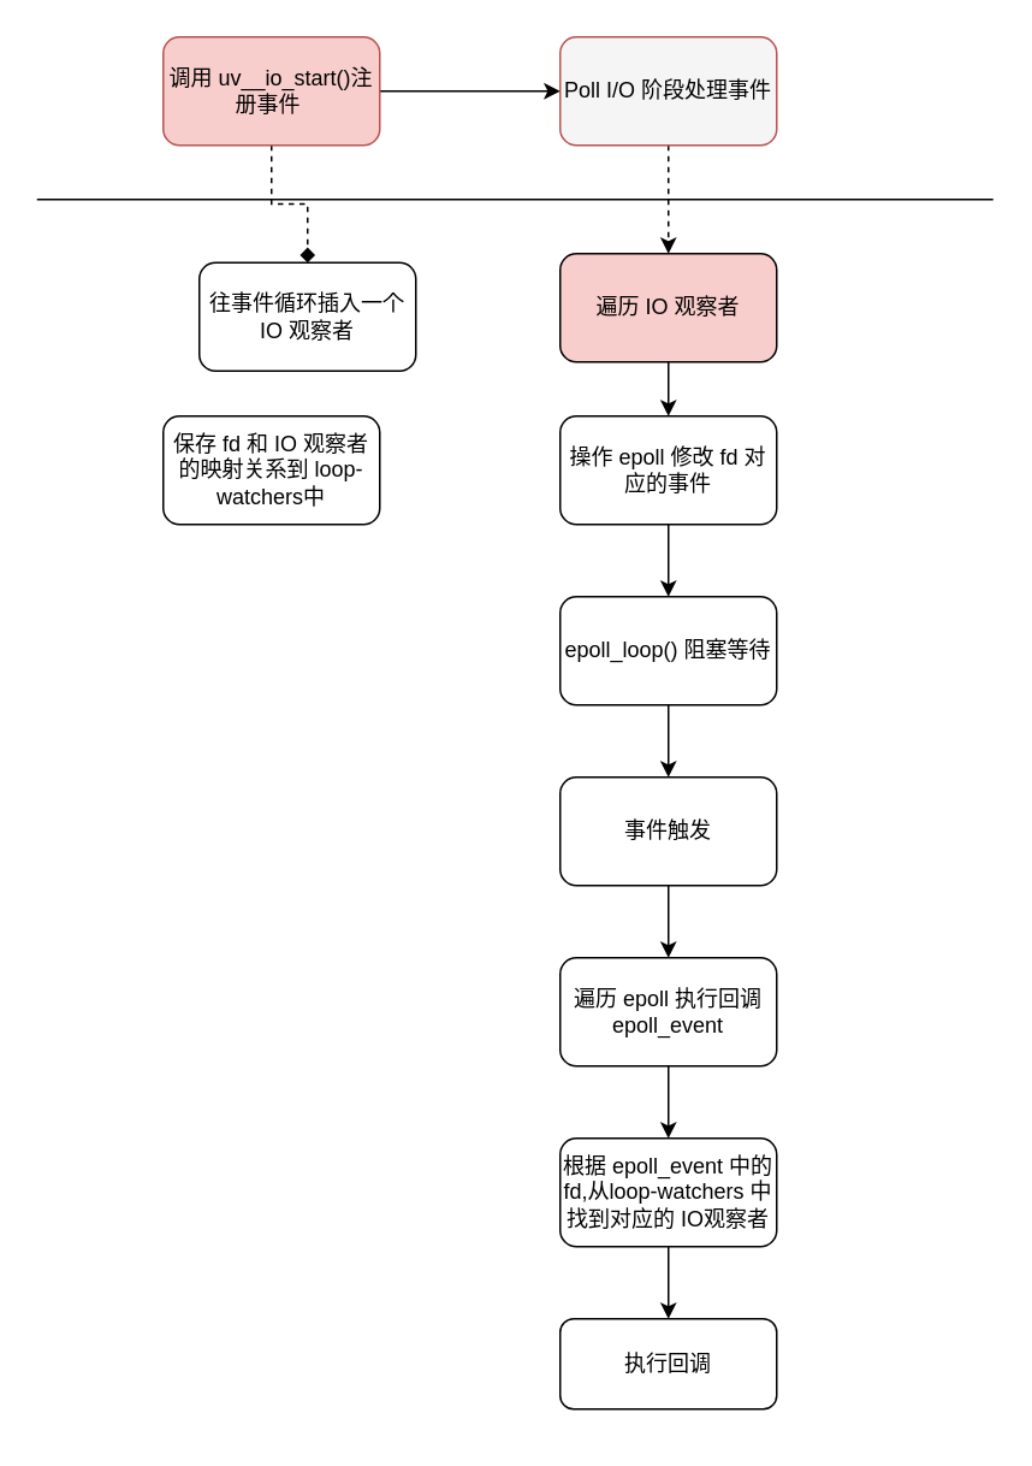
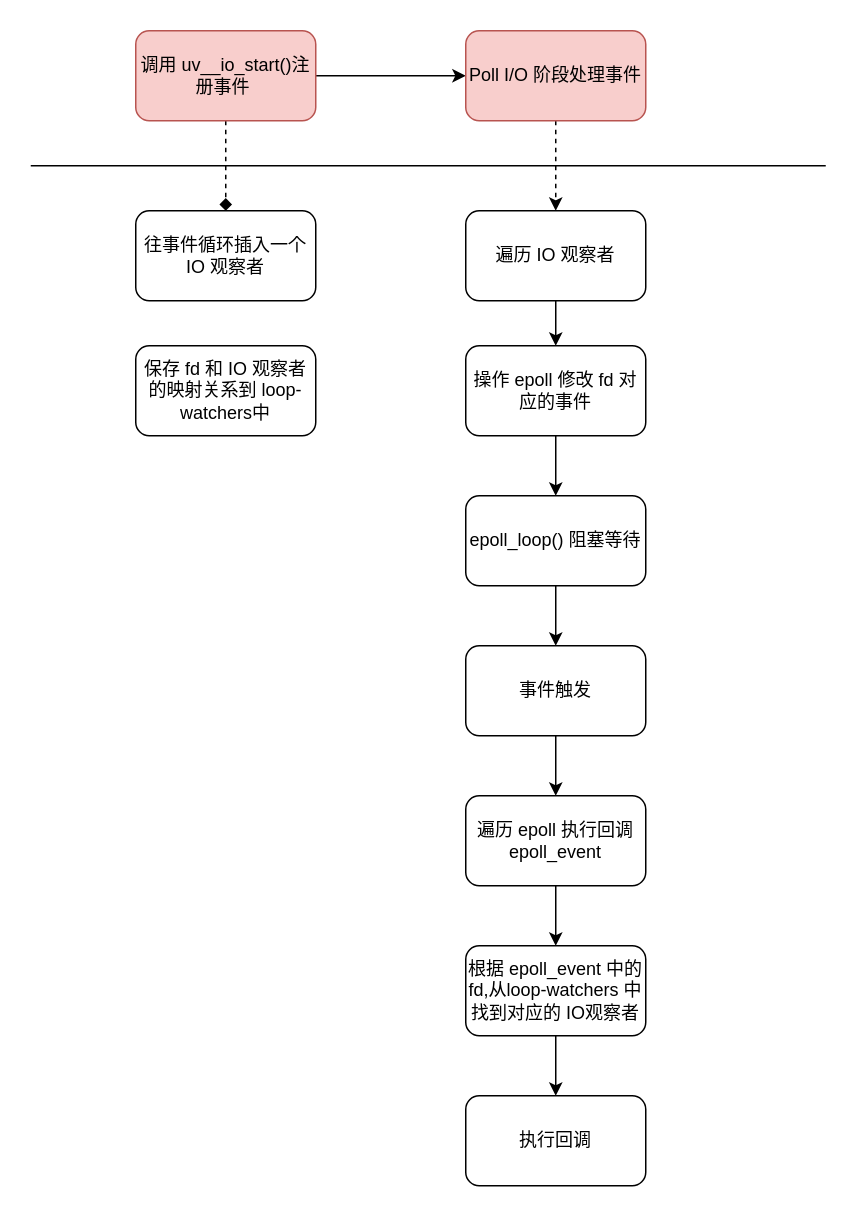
  <mxCell id="0" />
  <mxCell id="1" parent="0" />
  <mxCell id="2" value="" style="edgeStyle=orthogonalEdgeStyle;rounded=0;orthogonalLoop=1;jettySize=auto;html=1;dashed=1;endArrow=diamond;" edge="1" parent="1" source="4" target="5"><mxGeometry relative="1" as="geometry" /></mxCell>
  <mxCell id="3" value="" style="edgeStyle=orthogonalEdgeStyle;rounded=0;orthogonalLoop=1;jettySize=auto;html=1;" edge="1" parent="1" source="4" target="8"><mxGeometry relative="1" as="geometry" /></mxCell>
  <mxCell id="4" value="调用 uv__io_start()注册事件&amp;nbsp;" style="rounded=1;whiteSpace=wrap;html=1;fillColor=#f8cecc;strokeColor=#b85450;" vertex="1" parent="1"><mxGeometry x="90" y="20" width="120" height="60" as="geometry" /></mxCell>
- <mxCell id="5" value="往事件循环插入一个 IO 观察者" style="rounded=1;whiteSpace=wrap;html=1;" vertex="1" parent="1"><mxGeometry x="110" y="145" width="120" height="60" as="geometry" /></mxCell>
+ <mxCell id="5" value="往事件循环插入一个 IO 观察者" style="rounded=1;whiteSpace=wrap;html=1;" vertex="1" parent="1"><mxGeometry x="90" y="140" width="120" height="60" as="geometry" /></mxCell>
  <mxCell id="6" value="保存 fd 和 IO 观察者的映射关系到 loop-watchers中" style="rounded=1;whiteSpace=wrap;html=1;" vertex="1" parent="1"><mxGeometry x="90" y="230" width="120" height="60" as="geometry" /></mxCell>
  <mxCell id="7" value="" style="edgeStyle=orthogonalEdgeStyle;rounded=0;orthogonalLoop=1;jettySize=auto;html=1;dashed=1;" edge="1" parent="1" source="8" target="10"><mxGeometry relative="1" as="geometry" /></mxCell>
- <mxCell id="8" value="Poll I/O 阶段处理事件" style="rounded=1;whiteSpace=wrap;html=1;fillColor=#f5f5f5;strokeColor=#b85450;" vertex="1" parent="1"><mxGeometry x="310" y="20" width="120" height="60" as="geometry" /></mxCell>
+ <mxCell id="8" value="Poll I/O 阶段处理事件" style="rounded=1;whiteSpace=wrap;html=1;fillColor=#f8cecc;strokeColor=#b85450;" vertex="1" parent="1"><mxGeometry x="310" y="20" width="120" height="60" as="geometry" /></mxCell>
  <mxCell id="9" value="" style="edgeStyle=orthogonalEdgeStyle;rounded=0;orthogonalLoop=1;jettySize=auto;html=1;" edge="1" parent="1" source="10" target="12"><mxGeometry relative="1" as="geometry" /></mxCell>
- <mxCell id="10" value="遍历 IO 观察者" style="rounded=1;whiteSpace=wrap;html=1;fillColor=#f8cecc;" vertex="1" parent="1"><mxGeometry x="310" y="140" width="120" height="60" as="geometry" /></mxCell>
+ <mxCell id="10" value="遍历 IO 观察者" style="rounded=1;whiteSpace=wrap;html=1;" vertex="1" parent="1"><mxGeometry x="310" y="140" width="120" height="60" as="geometry" /></mxCell>
  <mxCell id="11" value="" style="edgeStyle=orthogonalEdgeStyle;rounded=0;orthogonalLoop=1;jettySize=auto;html=1;" edge="1" parent="1" source="12" target="14"><mxGeometry relative="1" as="geometry" /></mxCell>
  <mxCell id="12" value="操作 epoll 修改 fd 对应的事件" style="rounded=1;whiteSpace=wrap;html=1;" vertex="1" parent="1"><mxGeometry x="310" y="230" width="120" height="60" as="geometry" /></mxCell>
  <mxCell id="13" value="" style="edgeStyle=orthogonalEdgeStyle;rounded=0;orthogonalLoop=1;jettySize=auto;html=1;" edge="1" parent="1" source="14" target="16"><mxGeometry relative="1" as="geometry" /></mxCell>
  <mxCell id="14" value="epoll_loop() 阻塞等待" style="rounded=1;whiteSpace=wrap;html=1;" vertex="1" parent="1"><mxGeometry x="310" y="330" width="120" height="60" as="geometry" /></mxCell>
  <mxCell id="15" value="" style="edgeStyle=orthogonalEdgeStyle;rounded=0;orthogonalLoop=1;jettySize=auto;html=1;" edge="1" parent="1" source="16" target="18"><mxGeometry relative="1" as="geometry" /></mxCell>
  <mxCell id="16" value="事件触发" style="rounded=1;whiteSpace=wrap;html=1;" vertex="1" parent="1"><mxGeometry x="310" y="430" width="120" height="60" as="geometry" /></mxCell>
  <mxCell id="17" value="" style="edgeStyle=orthogonalEdgeStyle;rounded=0;orthogonalLoop=1;jettySize=auto;html=1;" edge="1" parent="1" source="18" target="20"><mxGeometry relative="1" as="geometry" /></mxCell>
  <mxCell id="18" value="遍历 epoll 执行回调 epoll_event" style="rounded=1;whiteSpace=wrap;html=1;" vertex="1" parent="1"><mxGeometry x="310" y="530" width="120" height="60" as="geometry" /></mxCell>
  <mxCell id="19" value="" style="edgeStyle=orthogonalEdgeStyle;rounded=0;orthogonalLoop=1;jettySize=auto;html=1;" edge="1" parent="1" source="20" target="21"><mxGeometry relative="1" as="geometry" /></mxCell>
  <mxCell id="20" value="根据 epoll_event 中的 fd,从loop-watchers 中找到对应的 IO观察者" style="rounded=1;whiteSpace=wrap;html=1;" vertex="1" parent="1"><mxGeometry x="310" y="630" width="120" height="60" as="geometry" /></mxCell>
- <mxCell id="21" value="执行回调" style="rounded=1;whiteSpace=wrap;html=1;" vertex="1" parent="1"><mxGeometry x="310" y="730" width="120" height="50" as="geometry" /></mxCell>
+ <mxCell id="21" value="执行回调" style="rounded=1;whiteSpace=wrap;html=1;" vertex="1" parent="1"><mxGeometry x="310" y="730" width="120" height="60" as="geometry" /></mxCell>
  <mxCell id="22" value="" style="endArrow=none;html=1;rounded=0;" edge="1" parent="1"><mxGeometry width="50" height="50" relative="1" as="geometry"><mxPoint x="20" y="110" as="sourcePoint" /><mxPoint x="550" y="110" as="targetPoint" /></mxGeometry></mxCell>
